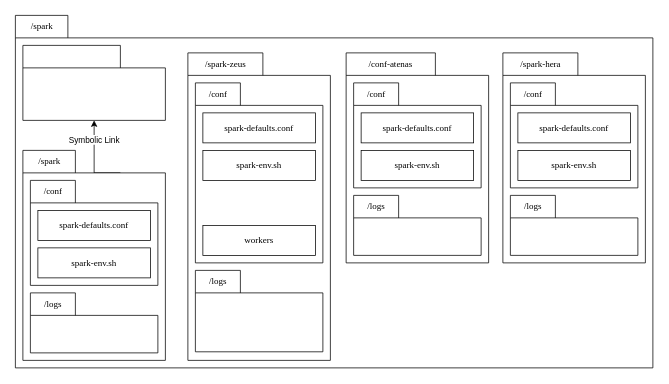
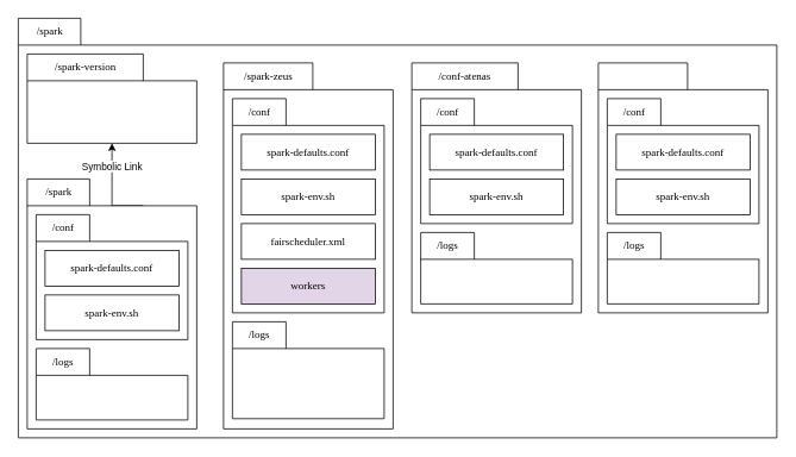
  <mxCell id="0" />
  <mxCell id="1" parent="0" />
  <mxCell id="2" value="" style="shape=folder;fontStyle=1;spacingTop=10;tabWidth=70;tabHeight=30;tabPosition=left;html=1;whiteSpace=wrap;" vertex="1" parent="1"><mxGeometry x="20" y="20" width="850" height="470" as="geometry" /></mxCell>
  <mxCell id="3" value="/spark" style="text;html=1;align=center;verticalAlign=middle;resizable=0;points=[];autosize=1;strokeColor=none;fillColor=none;fontFamily=Georgia;container=1;" vertex="1" parent="1"><mxGeometry x="20" y="20" width="70" height="30" as="geometry" /></mxCell>
  <mxCell id="4" value="" style="group" vertex="1" connectable="0" parent="1"><mxGeometry x="30" y="60" width="190" height="100" as="geometry" /></mxCell>
  <mxCell id="5" value="" style="shape=folder;fontStyle=1;spacingTop=10;tabWidth=130;tabHeight=30;tabPosition=left;html=1;whiteSpace=wrap;" vertex="1" parent="4"><mxGeometry width="190" height="100" as="geometry" /></mxCell>
+ <mxCell id="6" value="/spark-version" style="text;html=1;align=center;verticalAlign=middle;resizable=0;points=[];autosize=1;strokeColor=none;fillColor=none;fontFamily=Georgia;container=1;" vertex="1" parent="4"><mxGeometry width="130" height="30" as="geometry" /></mxCell>
  <mxCell id="7" style="edgeStyle=orthogonalEdgeStyle;rounded=0;orthogonalLoop=1;jettySize=auto;html=1;exitX=0;exitY=0;exitDx=130;exitDy=30;exitPerimeter=0;" edge="1" parent="1" source="35" target="5"><mxGeometry relative="1" as="geometry"><Array as="points"><mxPoint x="125" y="230" /></Array></mxGeometry></mxCell>
  <mxCell id="8" value="&lt;div&gt;Symbolic Link&lt;/div&gt;" style="edgeLabel;html=1;align=center;verticalAlign=middle;resizable=0;points=[];" vertex="1" connectable="0" parent="7"><mxGeometry x="-0.375" y="1" relative="1" as="geometry"><mxPoint x="-3" y="-46" as="offset" /></mxGeometry></mxCell>
  <mxCell id="9" value="" style="group" vertex="1" connectable="0" parent="1"><mxGeometry x="250" y="70" width="190" height="410" as="geometry" /></mxCell>
  <mxCell id="10" value="" style="shape=folder;fontStyle=1;spacingTop=10;tabWidth=100;tabHeight=30;tabPosition=left;html=1;whiteSpace=wrap;" vertex="1" parent="9"><mxGeometry width="190" height="410" as="geometry" /></mxCell>
  <mxCell id="11" value="/spark-zeus" style="text;html=1;align=center;verticalAlign=middle;resizable=0;points=[];autosize=1;strokeColor=none;fillColor=none;fontFamily=Georgia;container=1;" vertex="1" parent="9"><mxGeometry width="100" height="30" as="geometry" /></mxCell>
  <mxCell id="12" value="" style="group" vertex="1" connectable="0" parent="9"><mxGeometry x="10" y="39.996" width="170" height="240" as="geometry" /></mxCell>
  <mxCell id="13" value="" style="shape=folder;fontStyle=1;spacingTop=10;tabWidth=60;tabHeight=30;tabPosition=left;html=1;whiteSpace=wrap;" vertex="1" parent="12"><mxGeometry width="170" height="240" as="geometry" /></mxCell>
  <mxCell id="14" value="/conf" style="text;html=1;align=center;verticalAlign=middle;resizable=0;points=[];autosize=1;strokeColor=none;fillColor=none;fontFamily=Georgia;container=1;" vertex="1" parent="12"><mxGeometry width="60" height="30" as="geometry" /></mxCell>
  <mxCell id="15" value="spark-defaults.conf" style="html=1;whiteSpace=wrap;fontFamily=Georgia;" vertex="1" parent="12"><mxGeometry x="10" y="40.01" width="150" height="39.99" as="geometry" /></mxCell>
  <mxCell id="16" value="spark-env.sh" style="html=1;whiteSpace=wrap;fontFamily=Georgia;" vertex="1" parent="12"><mxGeometry x="10" y="90" width="150" height="40" as="geometry" /></mxCell>
- <mxCell id="18" value="workers" style="html=1;whiteSpace=wrap;fontFamily=Georgia;" vertex="1" parent="12"><mxGeometry x="10" y="190" width="150" height="40" as="geometry" /></mxCell>
+ <mxCell id="17" value="fairscheduler.xml" style="html=1;whiteSpace=wrap;fontFamily=Georgia;" vertex="1" parent="12"><mxGeometry x="10" y="140" width="150" height="40" as="geometry" /></mxCell>
+ <mxCell id="18" value="workers" style="html=1;whiteSpace=wrap;fontFamily=Georgia;fillColor=#e1d5e7;" vertex="1" parent="12"><mxGeometry x="10" y="190" width="150" height="40" as="geometry" /></mxCell>
  <mxCell id="19" value="" style="group" vertex="1" connectable="0" parent="9"><mxGeometry x="10" y="289.997" width="170" height="108.571" as="geometry" /></mxCell>
  <mxCell id="20" value="" style="shape=folder;fontStyle=1;spacingTop=10;tabWidth=60;tabHeight=30;tabPosition=left;html=1;whiteSpace=wrap;" vertex="1" parent="19"><mxGeometry width="170" height="108.571" as="geometry" /></mxCell>
  <mxCell id="21" value="/logs" style="text;html=1;align=center;verticalAlign=middle;resizable=0;points=[];autosize=1;strokeColor=none;fillColor=none;fontFamily=Georgia;container=1;" vertex="1" parent="19"><mxGeometry width="60" height="30" as="geometry" /></mxCell>
  <mxCell id="22" value="" style="group" vertex="1" connectable="0" parent="1"><mxGeometry x="670" y="70" width="190" height="280" as="geometry" /></mxCell>
  <mxCell id="23" value="" style="shape=folder;fontStyle=1;spacingTop=10;tabWidth=100;tabHeight=30;tabPosition=left;html=1;whiteSpace=wrap;" vertex="1" parent="22"><mxGeometry width="190" height="280.0" as="geometry" /></mxCell>
- <mxCell id="24" value="/spark-hera" style="text;html=1;align=center;verticalAlign=middle;resizable=0;points=[];autosize=1;strokeColor=none;fillColor=none;fontFamily=Georgia;container=1;" vertex="1" parent="22"><mxGeometry width="100" height="30" as="geometry" /></mxCell>
  <mxCell id="25" value="" style="group" vertex="1" connectable="0" parent="22"><mxGeometry x="10" y="190" width="170" height="80" as="geometry" /></mxCell>
  <mxCell id="26" value="" style="shape=folder;fontStyle=1;spacingTop=10;tabWidth=60;tabHeight=30;tabPosition=left;html=1;whiteSpace=wrap;" vertex="1" parent="25"><mxGeometry width="170" height="80" as="geometry" /></mxCell>
  <mxCell id="27" value="/logs" style="text;html=1;align=center;verticalAlign=middle;resizable=0;points=[];autosize=1;strokeColor=none;fillColor=none;fontFamily=Georgia;container=1;" vertex="1" parent="25"><mxGeometry width="60" height="30" as="geometry" /></mxCell>
  <mxCell id="28" value="" style="group" vertex="1" connectable="0" parent="22"><mxGeometry x="10" y="40" width="170" height="140" as="geometry" /></mxCell>
  <mxCell id="29" value="" style="shape=folder;fontStyle=1;spacingTop=10;tabWidth=60;tabHeight=30;tabPosition=left;html=1;whiteSpace=wrap;" vertex="1" parent="28"><mxGeometry width="170" height="140" as="geometry" /></mxCell>
  <mxCell id="30" value="/conf" style="text;html=1;align=center;verticalAlign=middle;resizable=0;points=[];autosize=1;strokeColor=none;fillColor=none;fontFamily=Georgia;container=1;" vertex="1" parent="28"><mxGeometry width="60" height="30" as="geometry" /></mxCell>
  <mxCell id="31" value="spark-defaults.conf" style="html=1;whiteSpace=wrap;fontFamily=Georgia;" vertex="1" parent="28"><mxGeometry x="10" y="40" width="150" height="40" as="geometry" /></mxCell>
  <mxCell id="32" value="spark-env.sh" style="html=1;whiteSpace=wrap;fontFamily=Georgia;" vertex="1" parent="28"><mxGeometry x="10" y="90" width="150" height="40" as="geometry" /></mxCell>
  <mxCell id="33" value="" style="group" vertex="1" connectable="0" parent="1"><mxGeometry x="30" y="200" width="190" height="280" as="geometry" /></mxCell>
  <mxCell id="34" value="" style="group" vertex="1" connectable="0" parent="33"><mxGeometry width="190" height="280" as="geometry" /></mxCell>
  <mxCell id="35" value="" style="shape=folder;fontStyle=1;spacingTop=10;tabWidth=70;tabHeight=30;tabPosition=left;html=1;whiteSpace=wrap;" vertex="1" parent="34"><mxGeometry width="190" height="280.0" as="geometry" /></mxCell>
  <mxCell id="36" value="/spark" style="text;html=1;align=center;verticalAlign=middle;resizable=0;points=[];autosize=1;strokeColor=none;fillColor=none;fontFamily=Georgia;container=1;" vertex="1" parent="34"><mxGeometry width="70" height="30" as="geometry" /></mxCell>
  <mxCell id="37" value="" style="group" vertex="1" connectable="0" parent="33"><mxGeometry x="10" y="190" width="170" height="80" as="geometry" /></mxCell>
  <mxCell id="38" value="" style="shape=folder;fontStyle=1;spacingTop=10;tabWidth=60;tabHeight=30;tabPosition=left;html=1;whiteSpace=wrap;" vertex="1" parent="37"><mxGeometry width="170" height="80" as="geometry" /></mxCell>
  <mxCell id="39" value="/logs" style="text;html=1;align=center;verticalAlign=middle;resizable=0;points=[];autosize=1;strokeColor=none;fillColor=none;fontFamily=Georgia;container=1;" vertex="1" parent="37"><mxGeometry width="60" height="30" as="geometry" /></mxCell>
  <mxCell id="40" value="" style="group" vertex="1" connectable="0" parent="33"><mxGeometry x="10" y="40" width="170" height="140" as="geometry" /></mxCell>
  <mxCell id="41" value="" style="shape=folder;fontStyle=1;spacingTop=10;tabWidth=60;tabHeight=30;tabPosition=left;html=1;whiteSpace=wrap;" vertex="1" parent="40"><mxGeometry width="170" height="140" as="geometry" /></mxCell>
  <mxCell id="42" value="/conf" style="text;html=1;align=center;verticalAlign=middle;resizable=0;points=[];autosize=1;strokeColor=none;fillColor=none;fontFamily=Georgia;container=1;" vertex="1" parent="40"><mxGeometry width="60" height="30" as="geometry" /></mxCell>
  <mxCell id="43" value="spark-defaults.conf" style="html=1;whiteSpace=wrap;fontFamily=Georgia;" vertex="1" parent="40"><mxGeometry x="10" y="40" width="150" height="40" as="geometry" /></mxCell>
  <mxCell id="44" value="spark-env.sh" style="html=1;whiteSpace=wrap;fontFamily=Georgia;" vertex="1" parent="40"><mxGeometry x="10" y="90" width="150" height="40" as="geometry" /></mxCell>
  <mxCell id="45" value="" style="group" vertex="1" connectable="0" parent="1"><mxGeometry x="461" y="70" width="190" height="280" as="geometry" /></mxCell>
  <mxCell id="46" value="" style="shape=folder;fontStyle=1;spacingTop=10;tabWidth=119;tabHeight=30;tabPosition=left;html=1;whiteSpace=wrap;" vertex="1" parent="45"><mxGeometry width="190" height="280.0" as="geometry" /></mxCell>
  <mxCell id="47" value="/conf-atenas" style="text;html=1;align=center;verticalAlign=middle;resizable=0;points=[];autosize=1;strokeColor=none;fillColor=none;fontFamily=Georgia;container=1;" vertex="1" parent="45"><mxGeometry x="-1" width="120" height="30" as="geometry" /></mxCell>
  <mxCell id="48" value="" style="group" vertex="1" connectable="0" parent="45"><mxGeometry x="10" y="190" width="170" height="80" as="geometry" /></mxCell>
  <mxCell id="49" value="" style="shape=folder;fontStyle=1;spacingTop=10;tabWidth=60;tabHeight=30;tabPosition=left;html=1;whiteSpace=wrap;" vertex="1" parent="48"><mxGeometry width="170" height="80" as="geometry" /></mxCell>
  <mxCell id="50" value="/logs" style="text;html=1;align=center;verticalAlign=middle;resizable=0;points=[];autosize=1;strokeColor=none;fillColor=none;fontFamily=Georgia;container=1;" vertex="1" parent="48"><mxGeometry width="60" height="30" as="geometry" /></mxCell>
  <mxCell id="51" value="" style="group" vertex="1" connectable="0" parent="45"><mxGeometry x="10" y="40" width="170" height="140" as="geometry" /></mxCell>
  <mxCell id="52" value="" style="shape=folder;fontStyle=1;spacingTop=10;tabWidth=60;tabHeight=30;tabPosition=left;html=1;whiteSpace=wrap;" vertex="1" parent="51"><mxGeometry width="170" height="140" as="geometry" /></mxCell>
  <mxCell id="53" value="/conf" style="text;html=1;align=center;verticalAlign=middle;resizable=0;points=[];autosize=1;strokeColor=none;fillColor=none;fontFamily=Georgia;container=1;" vertex="1" parent="51"><mxGeometry width="60" height="30" as="geometry" /></mxCell>
  <mxCell id="54" value="spark-defaults.conf" style="html=1;whiteSpace=wrap;fontFamily=Georgia;" vertex="1" parent="51"><mxGeometry x="10" y="40" width="150" height="40" as="geometry" /></mxCell>
  <mxCell id="55" value="spark-env.sh" style="html=1;whiteSpace=wrap;fontFamily=Georgia;" vertex="1" parent="51"><mxGeometry x="10" y="90" width="150" height="40" as="geometry" /></mxCell>
